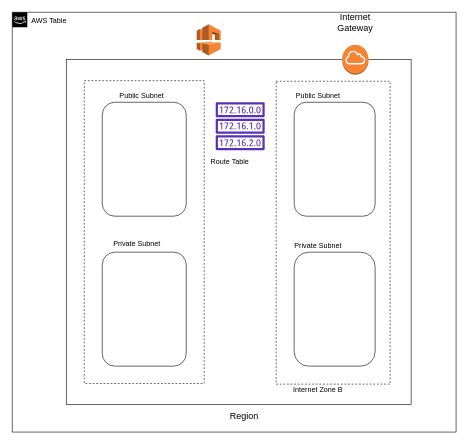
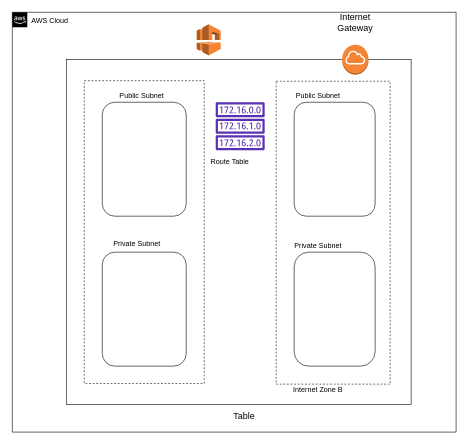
  <mxCell id="0" />
  <mxCell id="1" parent="0" />
- <mxCell id="2" value="AWS Table" style="points=[[0,0],[0.25,0],[0.5,0],[0.75,0],[1,0],[1,0.25],[1,0.5],[1,0.75],[1,1],[0.75,1],[0.5,1],[0.25,1],[0,1],[0,0.75],[0,0.5],[0,0.25]];outlineConnect=0;html=1;whiteSpace=wrap;fontSize=12;fontStyle=0;shape=mxgraph.aws4.group;grIcon=mxgraph.aws4.group_aws_cloud_alt;verticalAlign=top;align=left;spacingLeft=30;dashed=0;labelBackgroundColor=#ffffff;" parent="1" vertex="1"><mxGeometry x="20" y="20" width="740" height="700" as="geometry" /></mxCell>
+ <mxCell id="2" value="AWS Cloud" style="points=[[0,0],[0.25,0],[0.5,0],[0.75,0],[1,0],[1,0.25],[1,0.5],[1,0.75],[1,1],[0.75,1],[0.5,1],[0.25,1],[0,1],[0,0.75],[0,0.5],[0,0.25]];outlineConnect=0;html=1;whiteSpace=wrap;fontSize=12;fontStyle=0;shape=mxgraph.aws4.group;grIcon=mxgraph.aws4.group_aws_cloud_alt;verticalAlign=top;align=left;spacingLeft=30;dashed=0;labelBackgroundColor=#ffffff;" parent="1" vertex="1"><mxGeometry x="20" y="20" width="740" height="700" as="geometry" /></mxCell>
  <mxCell id="3" value="" style="whiteSpace=wrap;html=1;aspect=fixed;" vertex="1" parent="1"><mxGeometry x="110" y="99" width="575" height="575" as="geometry" /></mxCell>
  <mxCell id="4" value="" style="rounded=0;whiteSpace=wrap;html=1;shadow=0;glass=0;dashed=1;comic=0;strokeColor=#000000;" vertex="1" parent="1"><mxGeometry x="140" y="134" width="200" height="505" as="geometry" /></mxCell>
  <mxCell id="5" value="" style="rounded=0;whiteSpace=wrap;html=1;shadow=0;glass=0;dashed=1;comic=0;strokeColor=#000000;" vertex="1" parent="1"><mxGeometry x="460" y="135" width="190" height="505" as="geometry" /></mxCell>
  <mxCell id="6" value="" style="rounded=1;whiteSpace=wrap;html=1;shadow=0;glass=0;comic=0;strokeColor=#000000;" vertex="1" parent="1"><mxGeometry x="170" y="170" width="140" height="190" as="geometry" /></mxCell>
  <mxCell id="7" value="" style="rounded=1;whiteSpace=wrap;html=1;shadow=0;glass=0;comic=0;strokeColor=#000000;" vertex="1" parent="1"><mxGeometry x="170" y="420" width="140" height="190" as="geometry" /></mxCell>
  <mxCell id="8" value="" style="rounded=1;whiteSpace=wrap;html=1;shadow=0;glass=0;comic=0;strokeColor=#000000;" vertex="1" parent="1"><mxGeometry x="490" y="170" width="135" height="190" as="geometry" /></mxCell>
  <mxCell id="9" value="" style="rounded=1;whiteSpace=wrap;html=1;shadow=0;glass=0;comic=0;strokeColor=#000000;arcSize=18;" vertex="1" parent="1"><mxGeometry x="490" y="420" width="135" height="190" as="geometry" /></mxCell>
  <mxCell id="10" value="Public Subnet" style="text;html=1;strokeColor=none;fillColor=none;align=center;verticalAlign=middle;whiteSpace=wrap;rounded=0;shadow=0;glass=0;dashed=1;comic=0;" vertex="1" parent="1"><mxGeometry x="190.5" y="150" width="90" height="20" as="geometry" /></mxCell>
  <mxCell id="11" value="Public Subnet" style="text;html=1;strokeColor=none;fillColor=none;align=center;verticalAlign=middle;whiteSpace=wrap;rounded=0;shadow=0;glass=0;dashed=1;comic=0;" vertex="1" parent="1"><mxGeometry x="485" y="150" width="90" height="20" as="geometry" /></mxCell>
  <mxCell id="12" value="Private Subnet" style="text;html=1;strokeColor=none;fillColor=none;align=center;verticalAlign=middle;whiteSpace=wrap;rounded=0;shadow=0;glass=0;dashed=1;comic=0;" vertex="1" parent="1"><mxGeometry x="183" y="396" width="90" height="20" as="geometry" /></mxCell>
  <mxCell id="13" value="Private Subnet" style="text;html=1;strokeColor=none;fillColor=none;align=center;verticalAlign=middle;whiteSpace=wrap;rounded=0;shadow=0;glass=0;dashed=1;comic=0;" vertex="1" parent="1"><mxGeometry x="485" y="400" width="90" height="20" as="geometry" /></mxCell>
  <mxCell id="14" value="" style="outlineConnect=0;dashed=0;verticalLabelPosition=bottom;verticalAlign=top;align=center;html=1;shape=mxgraph.aws3.vpc;fillColor=#F58534;gradientColor=none;rounded=0;shadow=0;glass=0;comic=0;strokeColor=#000000;" vertex="1" parent="1"><mxGeometry x="327.5" y="40" width="40" height="52" as="geometry" /></mxCell>
  <mxCell id="15" value="Internet Zone B" style="text;html=1;strokeColor=none;fillColor=none;align=center;verticalAlign=middle;whiteSpace=wrap;rounded=0;shadow=0;glass=0;dashed=1;comic=0;" vertex="1" parent="1"><mxGeometry x="467" y="640" width="126" height="20" as="geometry" /></mxCell>
  <mxCell id="16" value="" style="outlineConnect=0;fontColor=#232F3E;gradientColor=none;fillColor=#5A30B5;strokeColor=none;dashed=0;verticalLabelPosition=bottom;verticalAlign=top;align=center;html=1;fontSize=12;fontStyle=0;aspect=fixed;pointerEvents=1;shape=mxgraph.aws4.route_table;rounded=0;shadow=0;glass=0;comic=0;" vertex="1" parent="1"><mxGeometry x="359" y="170" width="82" height="80" as="geometry" /></mxCell>
  <mxCell id="17" value="Route Table" style="text;html=1;strokeColor=none;fillColor=none;align=center;verticalAlign=middle;whiteSpace=wrap;rounded=0;shadow=0;glass=0;comic=0;" vertex="1" parent="1"><mxGeometry x="347.5" y="260" width="70" height="20" as="geometry" /></mxCell>
- <mxCell id="18" value="Region" style="text;html=1;strokeColor=none;fillColor=none;align=center;verticalAlign=middle;whiteSpace=wrap;rounded=0;shadow=0;glass=0;comic=0;fontSize=15;" vertex="1" parent="1"><mxGeometry x="364" y="674" width="86" height="36" as="geometry" /></mxCell>
+ <mxCell id="18" value="Table" style="text;html=1;strokeColor=none;fillColor=none;align=center;verticalAlign=middle;whiteSpace=wrap;rounded=0;shadow=0;glass=0;comic=0;fontSize=15;" vertex="1" parent="1"><mxGeometry x="364" y="674" width="86" height="36" as="geometry" /></mxCell>
  <mxCell id="19" value="" style="outlineConnect=0;dashed=0;verticalLabelPosition=bottom;verticalAlign=top;align=center;html=1;shape=mxgraph.aws3.internet_gateway;fillColor=#F58534;gradientColor=none;rounded=0;shadow=0;glass=0;comic=0;strokeColor=#000000;fontSize=15;" vertex="1" parent="1"><mxGeometry x="570" y="74" width="44" height="50" as="geometry" /></mxCell>
  <mxCell id="20" value="Internet Gateway" style="text;html=1;strokeColor=none;fillColor=none;align=center;verticalAlign=middle;whiteSpace=wrap;rounded=0;shadow=0;glass=0;comic=0;fontSize=15;" vertex="1" parent="1"><mxGeometry x="572" y="26" width="40" height="20" as="geometry" /></mxCell>
